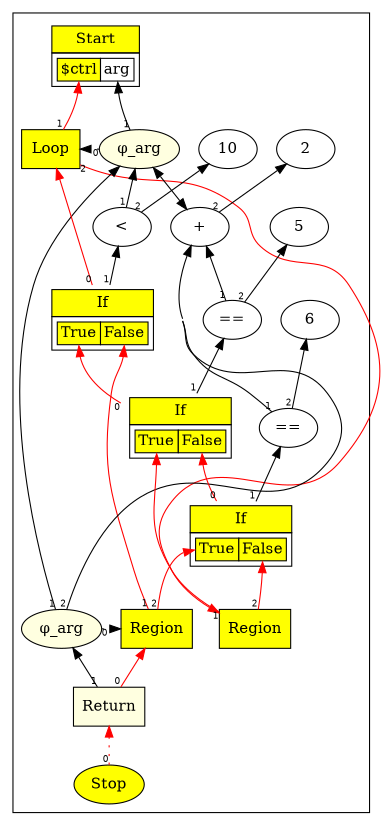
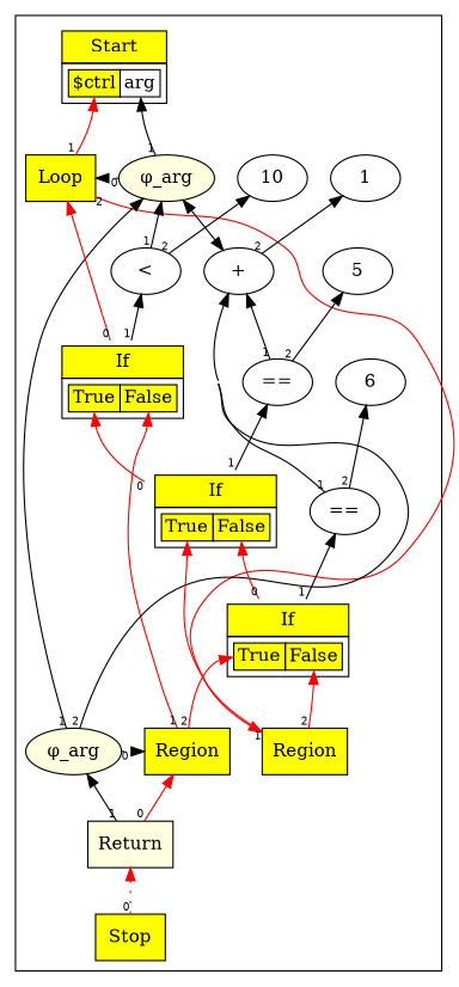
  digraph {
    compound=true
    concentrate=true
    ordering=in
    rankdir=BT
    edge [fontname=Helvetica fontsize=8 taillabel=1]
    n1 [fillcolor=yellow label=Loop shape=box style=filled]
    n2 [fillcolor=lightyellow label="&phi;_arg" style=filled]
    n3 [fillcolor=yellow label=Region shape=box style=filled]
    n4 [fillcolor=lightyellow label="&phi;_arg" style=filled]
    n5 [fillcolor=yellow label=Region shape=box style=filled]
    n6 [label=< 			<TABLE BORDER="0" CELLBORDER="1" CELLSPACING="0" CELLPADDING="4"> 			<TR><TD BGCOLOR="yellow">Start</TD></TR> 			<TR><TD> 				<TABLE BORDER="0" CELLBORDER="1" CELLSPACING="0"> 				<TR><TD PORT="p0" BGCOLOR="yellow">$ctrl</TD><TD PORT="p1">arg</TD></TR> 				</TABLE> 			</TD></TR> 			</TABLE>> shape=plaintext]
-   n7 [fillcolor=yellow label=Stop shape=ellipse style=filled]
+   n7 [fillcolor=yellow label=Stop shape=box style=filled]
    n8 [label=10]
    n9 [label="<"]
    n10 [label=< 			<TABLE BORDER="0" CELLBORDER="1" CELLSPACING="0" CELLPADDING="4"> 			<TR><TD BGCOLOR="yellow">If</TD></TR> 			<TR><TD> 				<TABLE BORDER="0" CELLBORDER="1" CELLSPACING="0"> 				<TR><TD PORT="p0" BGCOLOR="yellow">True</TD><TD PORT="p1" BGCOLOR="yellow">False</TD></TR> 				</TABLE> 			</TD></TR> 			</TABLE>> shape=plaintext]
-   n11 [label=2]
+   n11 [label=1]
    n12 [label="+"]
    n13 [label=5]
    n14 [label="=="]
    n15 [label=< 			<TABLE BORDER="0" CELLBORDER="1" CELLSPACING="0" CELLPADDING="4"> 			<TR><TD BGCOLOR="yellow">If</TD></TR> 			<TR><TD> 				<TABLE BORDER="0" CELLBORDER="1" CELLSPACING="0"> 				<TR><TD PORT="p0" BGCOLOR="yellow">True</TD><TD PORT="p1" BGCOLOR="yellow">False</TD></TR> 				</TABLE> 			</TD></TR> 			</TABLE>> shape=plaintext]
    n16 [label=6]
    n17 [label="=="]
    n18 [label=< 			<TABLE BORDER="0" CELLBORDER="1" CELLSPACING="0" CELLPADDING="4"> 			<TR><TD BGCOLOR="yellow">If</TD></TR> 			<TR><TD> 				<TABLE BORDER="0" CELLBORDER="1" CELLSPACING="0"> 				<TR><TD PORT="p0" BGCOLOR="yellow">True</TD><TD PORT="p1" BGCOLOR="yellow">False</TD></TR> 				</TABLE> 			</TD></TR> 			</TABLE>> shape=plaintext]
    n19 [fillcolor=lightyellow label=Return shape=box style=filled]
    subgraph cluster_1 {
      n6
      n7
      n8
      n9
      n10
      n11
      n12
      n13
      n14
      n15
      n16
      n17
      n18
      n19
      subgraph sub_2 {
        rank=same
        n1
        n2
      }
      subgraph sub_3 {
        rank=same
        n3
        n4
      }
      subgraph sub_4 {
        rank=same
        n5
      }
    }
    n1 -> n5 [color=red constraint=false taillabel=2]
    n1 -> n6 [color=red headport=p0]
    n2 -> n1 [style=dotted taillabel=0]
    n2 -> n6 [headport=p1]
    n2 -> n12 [constraint=false taillabel=2]
    n3 -> n10 [color=red headport=p1]
    n3 -> n18 [color=red headport=p0 taillabel=2]
    n4 -> n2
    n4 -> n3 [style=dotted taillabel=0]
    n4 -> n12 [constraint=false taillabel=2]
    n5 -> n15 [color=red headport=p0]
    n5 -> n18 [color=red headport=p1 taillabel=2]
    n7 -> n19 [color=red style=dotted taillabel=0]
    n9 -> n2
    n9 -> n8 [taillabel=2]
    n10 -> n1 [color=red taillabel=0]
    n10 -> n9
    n12 -> n2
    n12 -> n11 [taillabel=2]
    n14 -> n12
    n14 -> n13 [taillabel=2]
    n15 -> n10 [color=red headport=p0 taillabel=0]
    n15 -> n14
    n17 -> n12
    n17 -> n16 [taillabel=2]
    n18 -> n15 [color=red headport=p1 taillabel=0]
    n18 -> n17
    n19 -> n3 [color=red taillabel=0]
    n19 -> n4
  }
